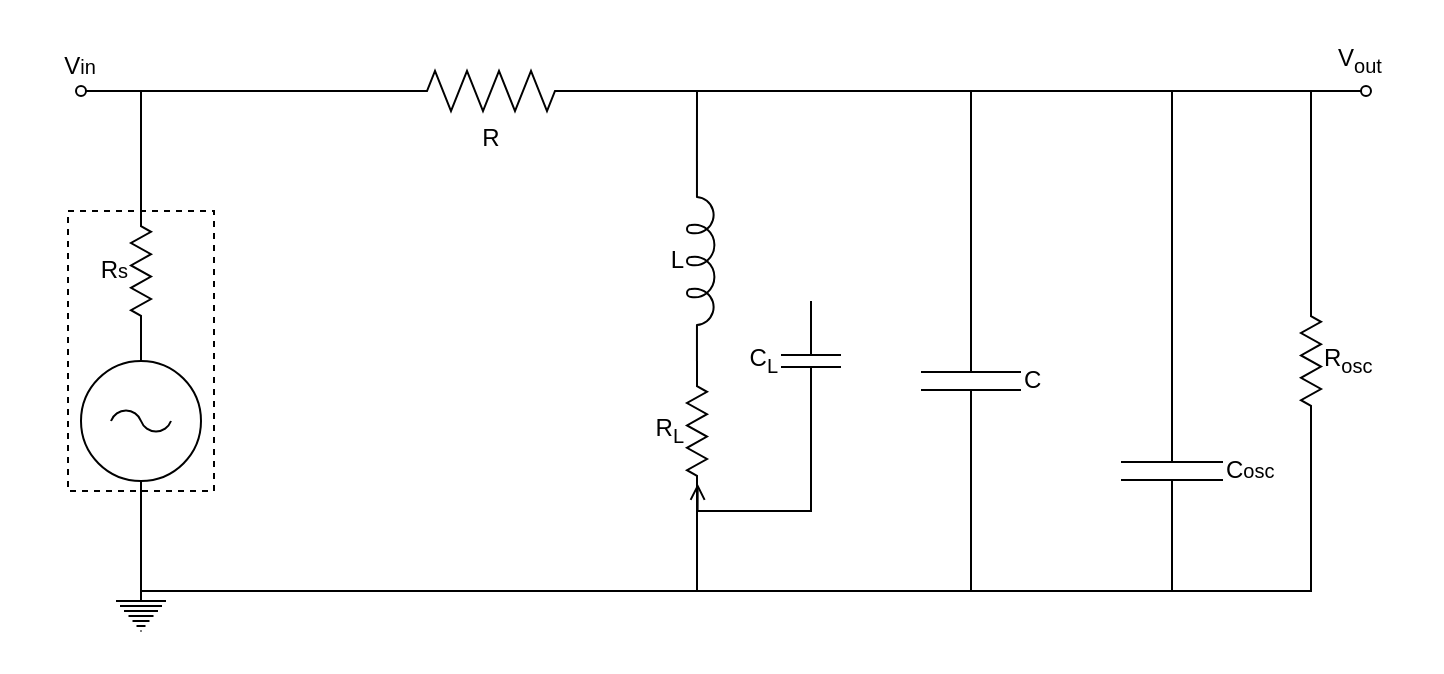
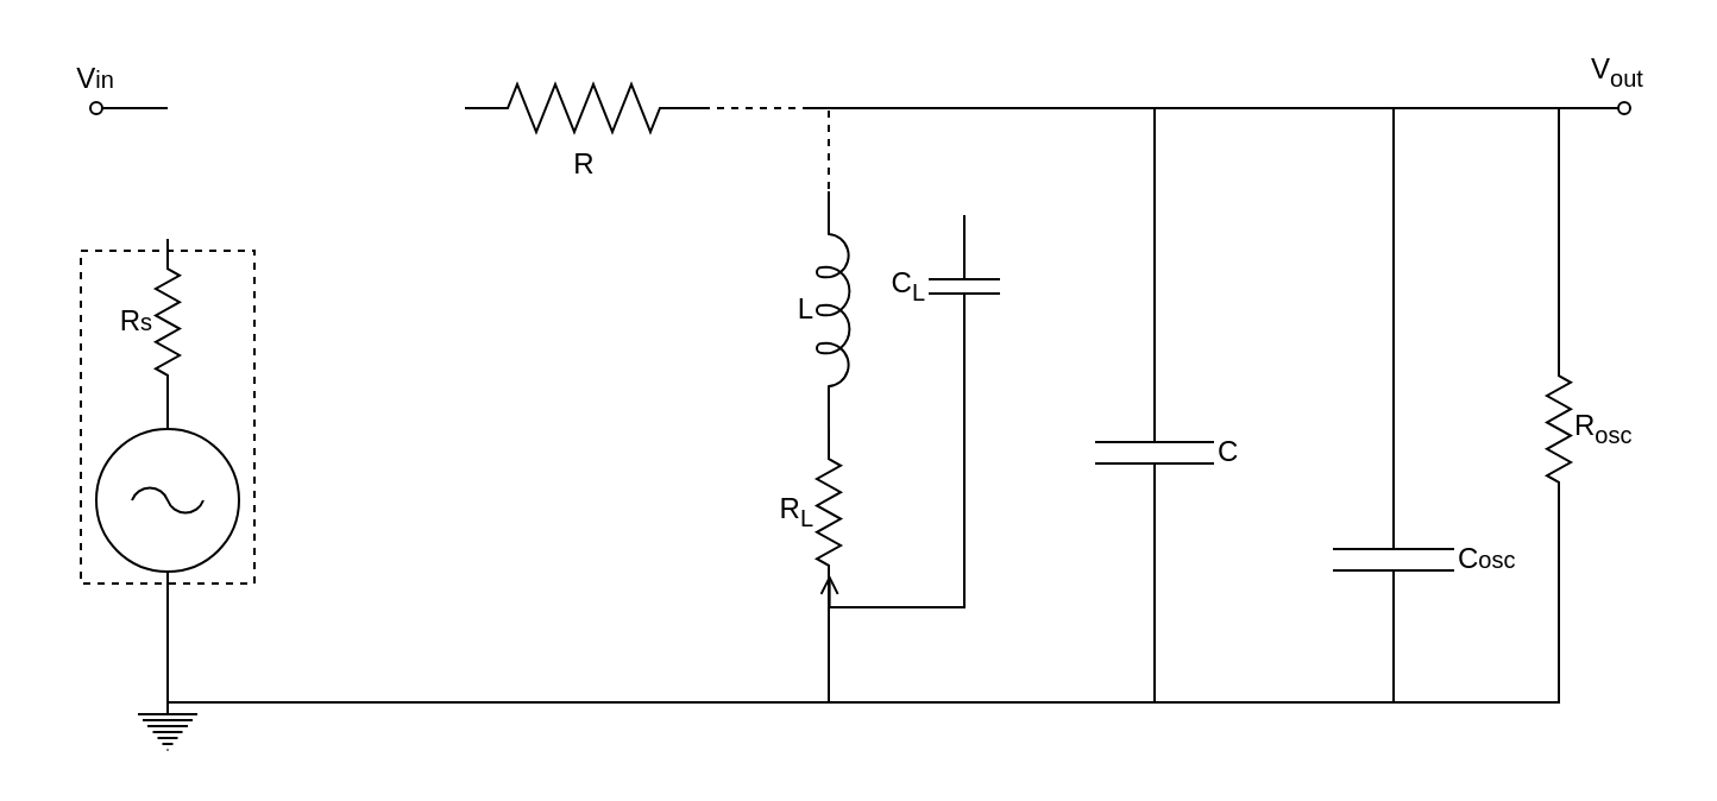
  <mxCell id="0" />
  <mxCell id="1" parent="0" />
  <mxCell id="2" value="" style="pointerEvents=1;verticalLabelPosition=bottom;shadow=0;dashed=0;align=center;fillColor=#ffffff;html=1;verticalAlign=top;strokeWidth=1;shape=mxgraph.electrical.signal_sources.ac_source;" parent="1" vertex="1"><mxGeometry x="40" y="180" width="60" height="60" as="geometry" /></mxCell>
- <mxCell id="3" style="edgeStyle=orthogonalEdgeStyle;rounded=0;orthogonalLoop=1;jettySize=auto;html=1;exitX=1;exitY=0.5;exitDx=0;exitDy=0;exitPerimeter=0;entryX=0;entryY=0.645;entryDx=0;entryDy=0;entryPerimeter=0;endArrow=none;endFill=0;" parent="1" source="4" target="18" edge="1"><mxGeometry relative="1" as="geometry" /></mxCell>
+ <mxCell id="3" style="edgeStyle=orthogonalEdgeStyle;rounded=0;orthogonalLoop=1;jettySize=auto;html=1;exitX=1;exitY=0.5;exitDx=0;exitDy=0;exitPerimeter=0;entryX=0;entryY=0.645;entryDx=0;entryDy=0;entryPerimeter=0;endArrow=none;endFill=0;dashed=1;" parent="1" source="4" target="18" edge="1"><mxGeometry relative="1" as="geometry" /></mxCell>
  <mxCell id="4" value="R" style="pointerEvents=1;verticalLabelPosition=bottom;shadow=0;dashed=0;align=center;fillColor=#ffffff;html=1;verticalAlign=top;strokeWidth=1;shape=mxgraph.electrical.resistors.resistor_2;" parent="1" vertex="1"><mxGeometry x="195" y="35" width="100" height="20" as="geometry" /></mxCell>
  <mxCell id="5" style="edgeStyle=orthogonalEdgeStyle;rounded=0;orthogonalLoop=1;jettySize=auto;html=1;exitX=0;exitY=0.5;exitDx=0;exitDy=0;exitPerimeter=0;endArrow=none;endFill=0;" parent="1" source="7" edge="1"><mxGeometry relative="1" as="geometry"><mxPoint x="340" y="45" as="targetPoint" /><Array as="points"><mxPoint x="485" y="45" /></Array></mxGeometry></mxCell>
  <mxCell id="6" style="edgeStyle=orthogonalEdgeStyle;rounded=0;orthogonalLoop=1;jettySize=auto;html=1;exitX=1;exitY=0.5;exitDx=0;exitDy=0;exitPerimeter=0;endArrow=none;endFill=0;" parent="1" source="7" edge="1"><mxGeometry relative="1" as="geometry"><mxPoint x="340" y="295" as="targetPoint" /><Array as="points"><mxPoint x="485" y="295" /><mxPoint x="340" y="295" /></Array></mxGeometry></mxCell>
  <mxCell id="7" value="C" style="pointerEvents=1;verticalLabelPosition=middle;shadow=0;dashed=0;align=left;fillColor=#ffffff;html=1;verticalAlign=middle;strokeWidth=1;shape=mxgraph.electrical.capacitors.capacitor_1;direction=south;labelPosition=right;" parent="1" vertex="1"><mxGeometry x="460" y="145" width="50" height="90" as="geometry" /></mxCell>
  <mxCell id="8" style="edgeStyle=orthogonalEdgeStyle;rounded=0;orthogonalLoop=1;jettySize=auto;html=1;exitX=0;exitY=0.5;exitDx=0;exitDy=0;exitPerimeter=0;endArrow=none;endFill=0;" parent="1" source="10" edge="1"><mxGeometry relative="1" as="geometry"><mxPoint x="480" y="45" as="targetPoint" /><Array as="points"><mxPoint x="586" y="45" /></Array></mxGeometry></mxCell>
  <mxCell id="9" style="edgeStyle=orthogonalEdgeStyle;rounded=0;orthogonalLoop=1;jettySize=auto;html=1;exitX=1;exitY=0.5;exitDx=0;exitDy=0;exitPerimeter=0;endArrow=none;endFill=0;" parent="1" source="10" edge="1"><mxGeometry relative="1" as="geometry"><mxPoint x="480" y="295" as="targetPoint" /><Array as="points"><mxPoint x="586" y="295" /><mxPoint x="480" y="295" /></Array></mxGeometry></mxCell>
  <mxCell id="10" value="C&lt;span style=&quot;font-size: 10px&quot;&gt;osc&lt;/span&gt;" style="pointerEvents=1;verticalLabelPosition=middle;shadow=0;dashed=0;align=left;fillColor=#ffffff;html=1;verticalAlign=middle;strokeWidth=1;shape=mxgraph.electrical.capacitors.capacitor_1;direction=south;labelPosition=right;" parent="1" vertex="1"><mxGeometry x="560" y="190" width="51" height="90" as="geometry" /></mxCell>
  <mxCell id="11" style="edgeStyle=orthogonalEdgeStyle;rounded=0;orthogonalLoop=1;jettySize=auto;html=1;exitX=1;exitY=0.5;exitDx=0;exitDy=0;exitPerimeter=0;entryX=0.876;entryY=0.467;entryDx=0;entryDy=0;entryPerimeter=0;endArrow=open;endFill=0;" parent="1" source="12" target="17" edge="1"><mxGeometry relative="1" as="geometry"><Array as="points"><mxPoint x="405" y="255" /><mxPoint x="348" y="255" /></Array></mxGeometry></mxCell>
- <mxCell id="12" value="C&lt;sub&gt;L&lt;/sub&gt;" style="pointerEvents=1;verticalLabelPosition=middle;shadow=0;dashed=0;align=right;fillColor=#ffffff;html=1;verticalAlign=middle;strokeWidth=1;shape=mxgraph.electrical.capacitors.capacitor_1;direction=south;labelPosition=left;" parent="1" vertex="1"><mxGeometry x="390" y="150" width="30" height="60" as="geometry" /></mxCell>
+ <mxCell id="12" value="C&lt;sub&gt;L&lt;/sub&gt;" style="pointerEvents=1;verticalLabelPosition=middle;shadow=0;dashed=0;align=right;fillColor=#ffffff;html=1;verticalAlign=middle;strokeWidth=1;shape=mxgraph.electrical.capacitors.capacitor_1;direction=south;labelPosition=left;" parent="1" vertex="1"><mxGeometry x="390" y="90" width="30" height="60" as="geometry" /></mxCell>
  <mxCell id="13" style="edgeStyle=orthogonalEdgeStyle;rounded=0;orthogonalLoop=1;jettySize=auto;html=1;exitX=0;exitY=0.5;exitDx=0;exitDy=0;exitPerimeter=0;endArrow=none;endFill=0;" parent="1" source="15" edge="1"><mxGeometry relative="1" as="geometry"><mxPoint x="580" y="45" as="targetPoint" /><Array as="points"><mxPoint x="655" y="45" /></Array></mxGeometry></mxCell>
  <mxCell id="14" style="edgeStyle=orthogonalEdgeStyle;rounded=0;orthogonalLoop=1;jettySize=auto;html=1;exitX=1;exitY=0.5;exitDx=0;exitDy=0;exitPerimeter=0;endArrow=none;endFill=0;" parent="1" source="15" edge="1"><mxGeometry relative="1" as="geometry"><mxPoint x="580" y="295" as="targetPoint" /><Array as="points"><mxPoint x="655" y="295" /><mxPoint x="580" y="295" /></Array></mxGeometry></mxCell>
  <mxCell id="15" value="R&lt;sub&gt;osc&lt;/sub&gt;" style="pointerEvents=1;verticalLabelPosition=middle;shadow=0;dashed=0;align=left;fillColor=#ffffff;html=1;verticalAlign=middle;strokeWidth=1;shape=mxgraph.electrical.resistors.resistor_2;direction=south;labelPosition=right;" parent="1" vertex="1"><mxGeometry x="650" y="145" width="10" height="70" as="geometry" /></mxCell>
  <mxCell id="16" style="edgeStyle=orthogonalEdgeStyle;rounded=0;orthogonalLoop=1;jettySize=auto;html=1;exitX=1;exitY=0.5;exitDx=0;exitDy=0;exitPerimeter=0;entryX=0.5;entryY=1;entryDx=0;entryDy=0;entryPerimeter=0;endArrow=none;endFill=0;" parent="1" source="17" target="2" edge="1"><mxGeometry relative="1" as="geometry"><Array as="points"><mxPoint x="348" y="295" /><mxPoint x="70" y="295" /></Array></mxGeometry></mxCell>
  <mxCell id="17" value="R&lt;sub&gt;L&lt;/sub&gt;" style="pointerEvents=1;verticalLabelPosition=middle;shadow=0;dashed=0;align=right;fillColor=#ffffff;html=1;verticalAlign=middle;strokeWidth=1;shape=mxgraph.electrical.resistors.resistor_2;direction=south;labelPosition=left;" parent="1" vertex="1"><mxGeometry x="343" y="180" width="10" height="70" as="geometry" /></mxCell>
  <mxCell id="18" value="L" style="pointerEvents=1;verticalLabelPosition=middle;shadow=0;dashed=0;align=right;fillColor=#ffffff;html=1;verticalAlign=middle;strokeWidth=1;shape=mxgraph.electrical.inductors.inductor_5;direction=south;labelPosition=left;" parent="1" vertex="1"><mxGeometry x="343" y="80" width="14" height="100" as="geometry" /></mxCell>
- <mxCell id="19" style="edgeStyle=orthogonalEdgeStyle;rounded=0;orthogonalLoop=1;jettySize=auto;html=1;exitX=0;exitY=0.5;exitDx=0;exitDy=0;exitPerimeter=0;entryX=0;entryY=0.5;entryDx=0;entryDy=0;entryPerimeter=0;endArrow=none;endFill=0;" edge="1" parent="1" source="21" target="4"><mxGeometry relative="1" as="geometry" /></mxCell>
  <mxCell id="20" style="edgeStyle=orthogonalEdgeStyle;rounded=0;orthogonalLoop=1;jettySize=auto;html=1;exitX=1;exitY=0.5;exitDx=0;exitDy=0;exitPerimeter=0;entryX=0.5;entryY=0;entryDx=0;entryDy=0;entryPerimeter=0;endArrow=none;endFill=0;" edge="1" parent="1" source="21" target="2"><mxGeometry relative="1" as="geometry" /></mxCell>
  <mxCell id="21" value="R&lt;span style=&quot;font-size: 10px&quot;&gt;s&lt;br&gt;&lt;/span&gt;" style="pointerEvents=1;verticalLabelPosition=middle;shadow=0;dashed=0;align=right;fillColor=#ffffff;html=1;verticalAlign=middle;strokeWidth=1;shape=mxgraph.electrical.resistors.resistor_2;direction=south;labelPosition=left;" vertex="1" parent="1"><mxGeometry x="65" y="100" width="10" height="70" as="geometry" /></mxCell>
  <mxCell id="22" value="" style="rounded=0;whiteSpace=wrap;html=1;fillColor=none;dashed=1;" vertex="1" parent="1"><mxGeometry x="33.5" y="105" width="73" height="140" as="geometry" /></mxCell>
  <mxCell id="23" value="" style="pointerEvents=1;verticalLabelPosition=bottom;shadow=0;dashed=0;align=center;html=1;verticalAlign=top;shape=mxgraph.electrical.signal_sources.protective_earth;fillColor=none;" vertex="1" parent="1"><mxGeometry x="57.5" y="295" width="25" height="20" as="geometry" /></mxCell>
  <mxCell id="24" value="" style="endArrow=none;html=1;strokeWidth=1;" edge="1" parent="1"><mxGeometry width="100" relative="1" as="geometry"><mxPoint x="40" y="45" as="sourcePoint" /><mxPoint x="70" y="45" as="targetPoint" /></mxGeometry></mxCell>
  <mxCell id="25" value="" style="verticalLabelPosition=bottom;shadow=0;dashed=0;align=center;html=1;verticalAlign=top;strokeWidth=1;shape=ellipse;fillColor=#ffffff;" vertex="1" parent="1"><mxGeometry x="37.5" y="42.5" width="5" height="5" as="geometry" /></mxCell>
  <mxCell id="26" value="" style="verticalLabelPosition=bottom;shadow=0;dashed=0;align=center;html=1;verticalAlign=top;strokeWidth=1;shape=ellipse;fillColor=none;" vertex="1" parent="1"><mxGeometry x="680" y="42.5" width="5" height="5" as="geometry" /></mxCell>
  <mxCell id="27" value="" style="endArrow=none;html=1;strokeWidth=1;" edge="1" parent="1" target="26"><mxGeometry width="100" relative="1" as="geometry"><mxPoint x="655" y="45" as="sourcePoint" /><mxPoint x="685" y="44.5" as="targetPoint" /><Array as="points"><mxPoint x="670" y="45" /></Array></mxGeometry></mxCell>
  <mxCell id="28" value="&lt;span style=&quot;white-space: nowrap&quot;&gt;V&lt;/span&gt;&lt;sub style=&quot;white-space: nowrap&quot;&gt;out&lt;/sub&gt;" style="text;html=1;strokeColor=none;fillColor=none;align=center;verticalAlign=middle;whiteSpace=wrap;rounded=0;dashed=1;fontSize=12;" vertex="1" parent="1"><mxGeometry x="660" y="20" width="40" height="20" as="geometry" /></mxCell>
  <mxCell id="29" value="&lt;span style=&quot;white-space: nowrap&quot;&gt;V&lt;span style=&quot;font-size: 10px&quot;&gt;in&lt;/span&gt;&lt;/span&gt;" style="text;html=1;strokeColor=none;fillColor=none;align=center;verticalAlign=middle;whiteSpace=wrap;rounded=0;dashed=1;fontSize=12;" vertex="1" parent="1"><mxGeometry x="20" y="22.5" width="40" height="20" as="geometry" /></mxCell>
